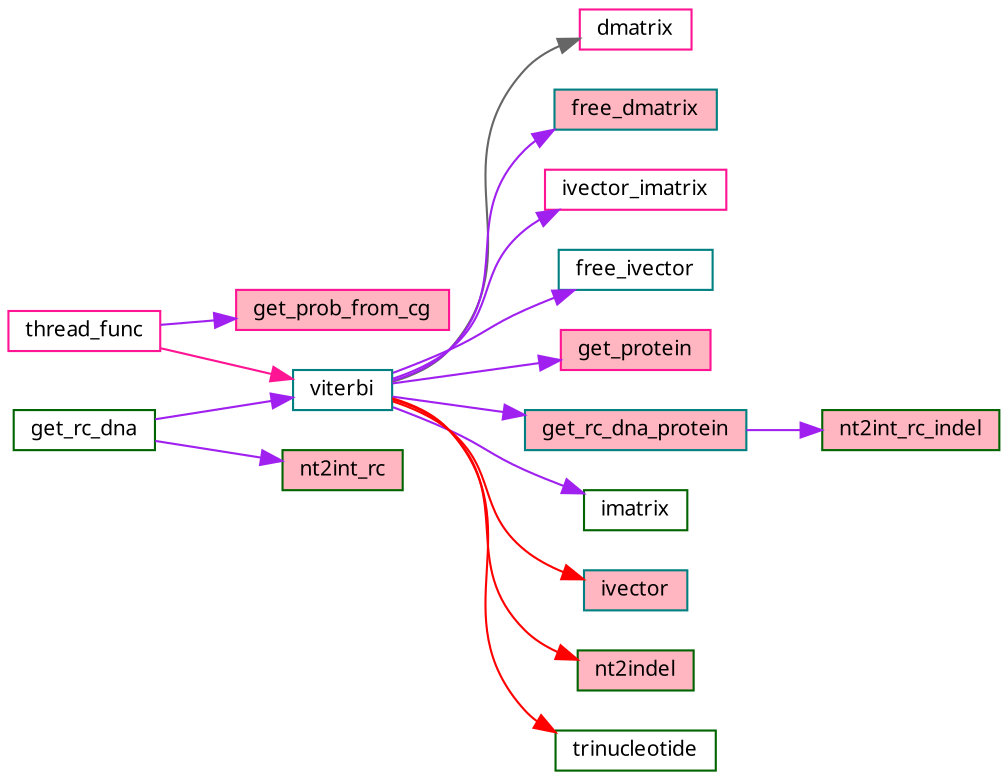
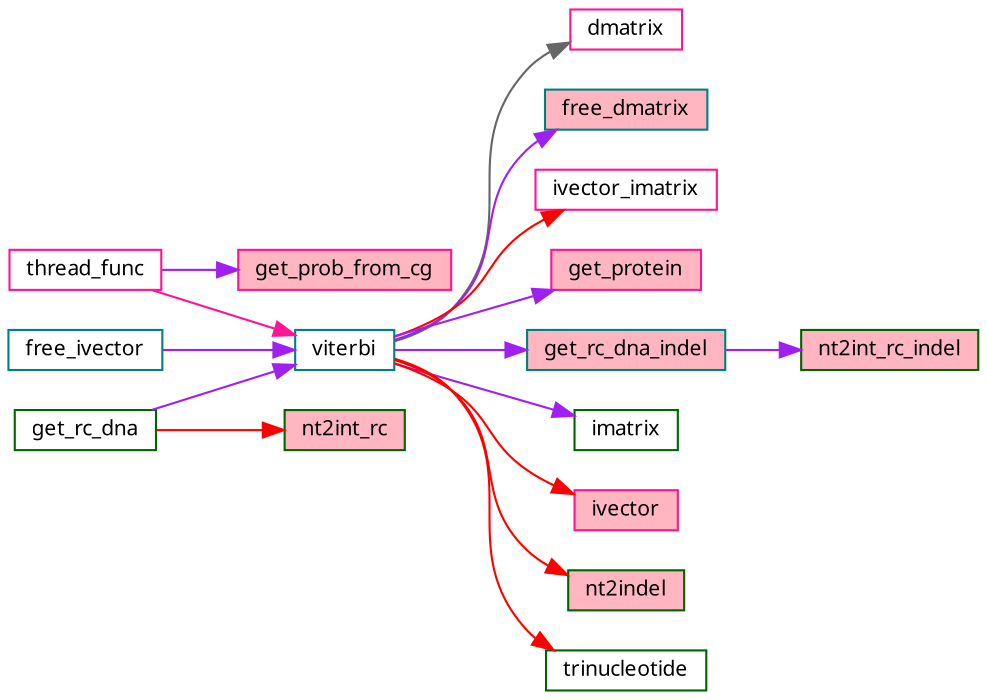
  digraph {
    fontname="Noto Sans"
    rankdir=LR
    node [color=darkgreen fillcolor=white fontname="Noto Sans" fontsize=10 shape=record style=filled]
    edge [color=purple fontname="Noto Sans" fontsize=10 labelfontname=Helvetica labelfontsize=10 style=solid]
    n1 [color=deeppink fontcolor=black height=0.2 label=thread_func width=0.4]
    n2 [color=deeppink fillcolor=lightpink height=0.2 label=get_prob_from_cg width=0.4]
    n3 [color=teal height=0.2 label=viterbi width=0.4]
    n4 [color=deeppink height=0.2 label=dmatrix width=0.4]
    n5 [color=teal fillcolor=lightpink height=0.2 label=free_dmatrix width=0.4]
    n6 [color=deeppink height=0.2 label=ivector_imatrix width=0.4]
    n7 [color=teal height=0.2 label=free_ivector width=0.4]
    n8 [color=deeppink fillcolor=lightpink height=0.2 label=get_protein width=0.4]
-   n9 [color=teal fillcolor=lightpink height=0.2 label=get_rc_dna_protein width=0.4]
+   n9 [color=teal fillcolor=lightpink height=0.2 label=get_rc_dna_indel width=0.4]
    n10 [height=0.2 label=imatrix width=0.4]
-   n11 [color=teal fillcolor=lightpink height=0.2 label=ivector width=0.4]
+   n11 [color=deeppink fillcolor=lightpink height=0.2 label=ivector width=0.4]
    n12 [fillcolor=lightpink height=0.2 label=nt2indel width=0.4]
    n13 [height=0.2 label=trinucleotide width=0.4]
    n14 [height=0.2 label=get_rc_dna width=0.4]
    n15 [fillcolor=lightpink height=0.2 label=nt2int_rc width=0.4]
    n16 [fillcolor=lightpink height=0.2 label=nt2int_rc_indel width=0.4]
    n1 -> n2
    n1 -> n3 [color=deeppink]
    n3 -> n4 [color=gray40]
    n3 -> n5
-   n3 -> n6
-   n3 -> n7
+   n3 -> n6 [color=red]
+   n7 -> n3
    n3 -> n8
    n3 -> n9
    n3 -> n10
    n3 -> n11 [color=red]
    n3 -> n12 [color=red]
    n3 -> n13 [color=red]
    n9 -> n16
    n14 -> n3
-   n14 -> n15
+   n14 -> n15 [color=red]
  }
